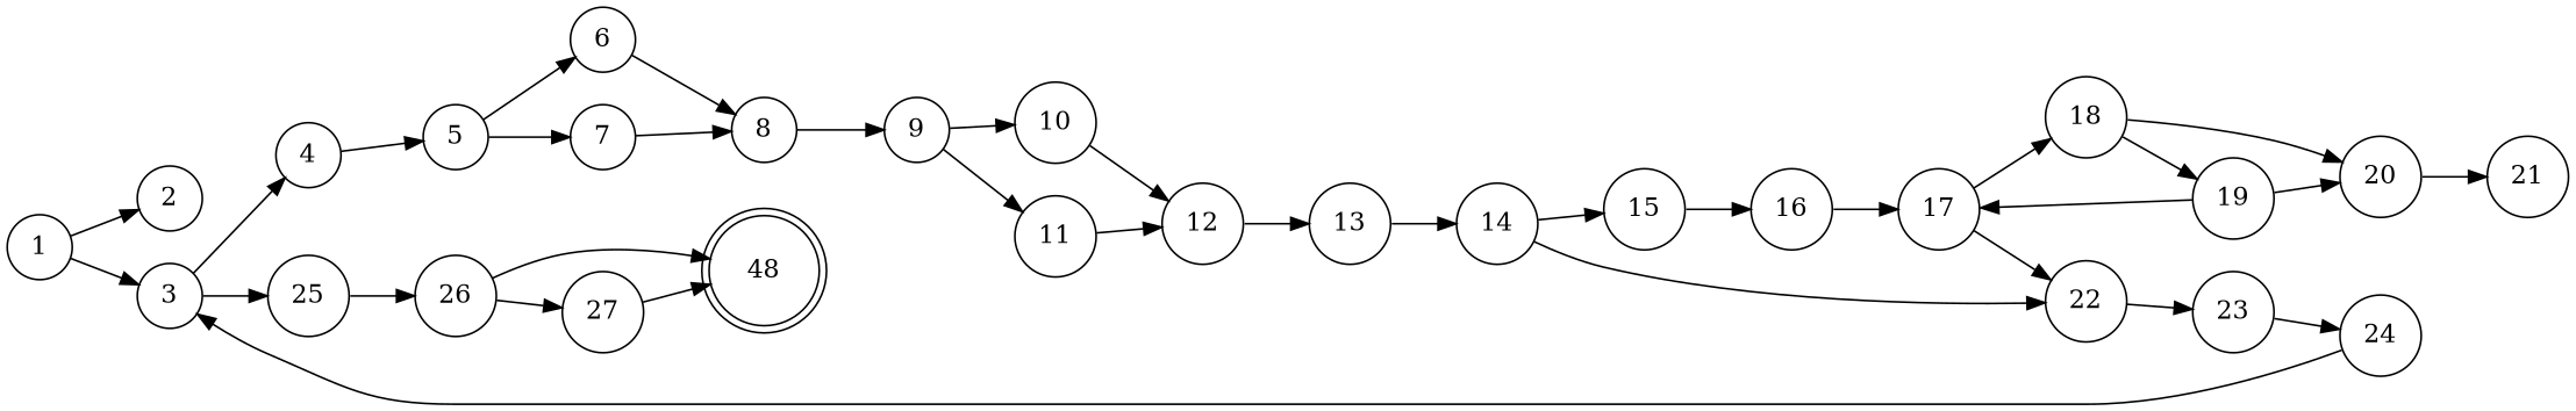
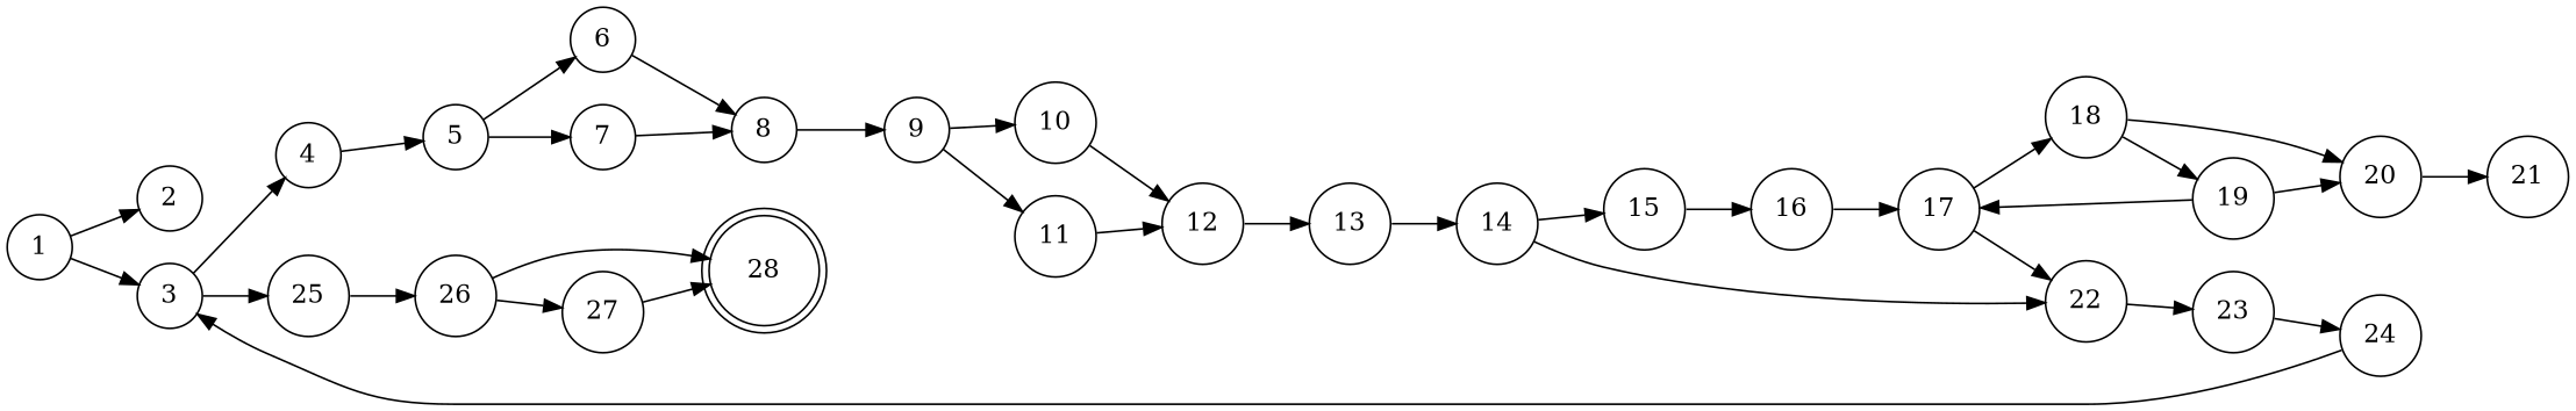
  digraph {
    rankdir=LR
    node [shape=circle]
-   28 [shape=doublecircle label=48]
+   28 [shape=doublecircle]
    1
    2
    3
    4
    25
    5
    26
    6
    7
    8
    9
    10
    11
    12
    13
    14
    15
    22
    16
    23
    17
    18
    19
    20
    21
    24
    27
    1 -> 2
    1 -> 3
    3 -> 4
    3 -> 25
    4 -> 5
    25 -> 26
    5 -> 6
    5 -> 7
    26 -> 28
    26 -> 27
    6 -> 8
    7 -> 8
    8 -> 9
    9 -> 10
    9 -> 11
    10 -> 12
    11 -> 12
    12 -> 13
    13 -> 14
    14 -> 15
    14 -> 22
    15 -> 16
    22 -> 23
    16 -> 17
    23 -> 24
    17 -> 22
    17 -> 18
    18 -> 19
    18 -> 20
    19 -> 17
    19 -> 20
    20 -> 21
    24 -> 3
    27 -> 28
  }
